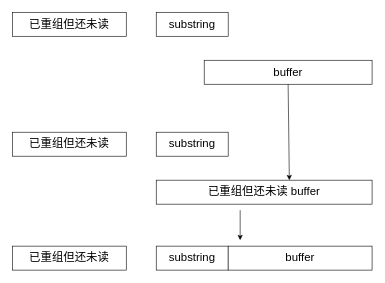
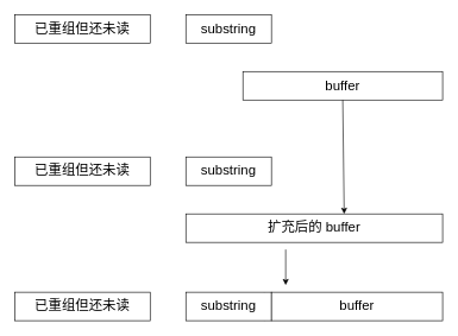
  <mxCell id="0" style=";html=1;" />
  <mxCell id="1" style=";html=1;" parent="0" />
  <mxCell id="2" value="&lt;font style=&quot;font-size: 19px;&quot;&gt;substring&lt;/font&gt;" style="rounded=0;whiteSpace=wrap;html=1;" vertex="1" parent="1"><mxGeometry x="260" y="20" width="120" height="40" as="geometry" /></mxCell>
  <mxCell id="3" value="&lt;span style=&quot;font-size: 19px;&quot;&gt;buffer&lt;/span&gt;" style="rounded=0;whiteSpace=wrap;html=1;" vertex="1" parent="1"><mxGeometry x="340" y="100" width="280" height="40" as="geometry" /></mxCell>
  <mxCell id="4" value="&lt;font style=&quot;font-size: 19px;&quot;&gt;已重组但还未读&lt;/font&gt;" style="rounded=0;whiteSpace=wrap;html=1;" vertex="1" parent="1"><mxGeometry x="20" y="20" width="190" height="40" as="geometry" /></mxCell>
  <mxCell id="5" value="&lt;font style=&quot;font-size: 19px;&quot;&gt;substring&lt;/font&gt;" style="rounded=0;whiteSpace=wrap;html=1;" vertex="1" parent="1"><mxGeometry x="260" y="220" width="120" height="40" as="geometry" /></mxCell>
- <mxCell id="6" value="&lt;span style=&quot;font-size: 19px;&quot;&gt;已重组但还未读 buffer&lt;/span&gt;" style="rounded=0;whiteSpace=wrap;html=1;" vertex="1" parent="1"><mxGeometry x="260" y="300" width="360" height="40" as="geometry" /></mxCell>
+ <mxCell id="6" value="&lt;span style=&quot;font-size: 19px;&quot;&gt;扩充后的 buffer&lt;/span&gt;" style="rounded=0;whiteSpace=wrap;html=1;" vertex="1" parent="1"><mxGeometry x="260" y="300" width="360" height="40" as="geometry" /></mxCell>
  <mxCell id="7" value="&lt;font style=&quot;font-size: 19px;&quot;&gt;已重组但还未读&lt;/font&gt;" style="rounded=0;whiteSpace=wrap;html=1;" vertex="1" parent="1"><mxGeometry x="20" y="220" width="190" height="40" as="geometry" /></mxCell>
  <mxCell id="8" value="" style="endArrow=classic;html=1;rounded=0;exitX=0.5;exitY=1;exitDx=0;exitDy=0;" edge="1" parent="1" source="3"><mxGeometry width="50" height="50" relative="1" as="geometry"><mxPoint x="478.04" y="140" as="sourcePoint" /><mxPoint x="482" y="300" as="targetPoint" /></mxGeometry></mxCell>
  <mxCell id="9" value="&lt;font style=&quot;font-size: 19px;&quot;&gt;已重组但还未读&lt;/font&gt;" style="rounded=0;whiteSpace=wrap;html=1;" vertex="1" parent="1"><mxGeometry x="20" y="410" width="190" height="40" as="geometry" /></mxCell>
  <mxCell id="10" value="" style="endArrow=none;html=1;rounded=0;exitX=0.306;exitY=1;exitDx=0;exitDy=0;exitPerimeter=0;" edge="1" parent="1"><mxGeometry width="50" height="50" relative="1" as="geometry"><mxPoint x="370.16" y="450" as="sourcePoint" /><mxPoint x="370" y="410" as="targetPoint" /></mxGeometry></mxCell>
  <mxCell id="11" value="&lt;font style=&quot;font-size: 19px;&quot;&gt;substring&lt;/font&gt;" style="rounded=0;whiteSpace=wrap;html=1;" vertex="1" parent="1"><mxGeometry x="260" y="410" width="120" height="40" as="geometry" /></mxCell>
  <mxCell id="12" value="&lt;font style=&quot;font-size: 19px;&quot;&gt;buffer&lt;/font&gt;" style="rounded=0;whiteSpace=wrap;html=1;" vertex="1" parent="1"><mxGeometry x="380" y="410" width="240" height="40" as="geometry" /></mxCell>
  <mxCell id="13" value="" style="endArrow=classic;html=1;rounded=0;" edge="1" parent="1"><mxGeometry width="50" height="50" relative="1" as="geometry"><mxPoint x="400" y="350" as="sourcePoint" /><mxPoint x="400" y="400" as="targetPoint" /></mxGeometry></mxCell>
